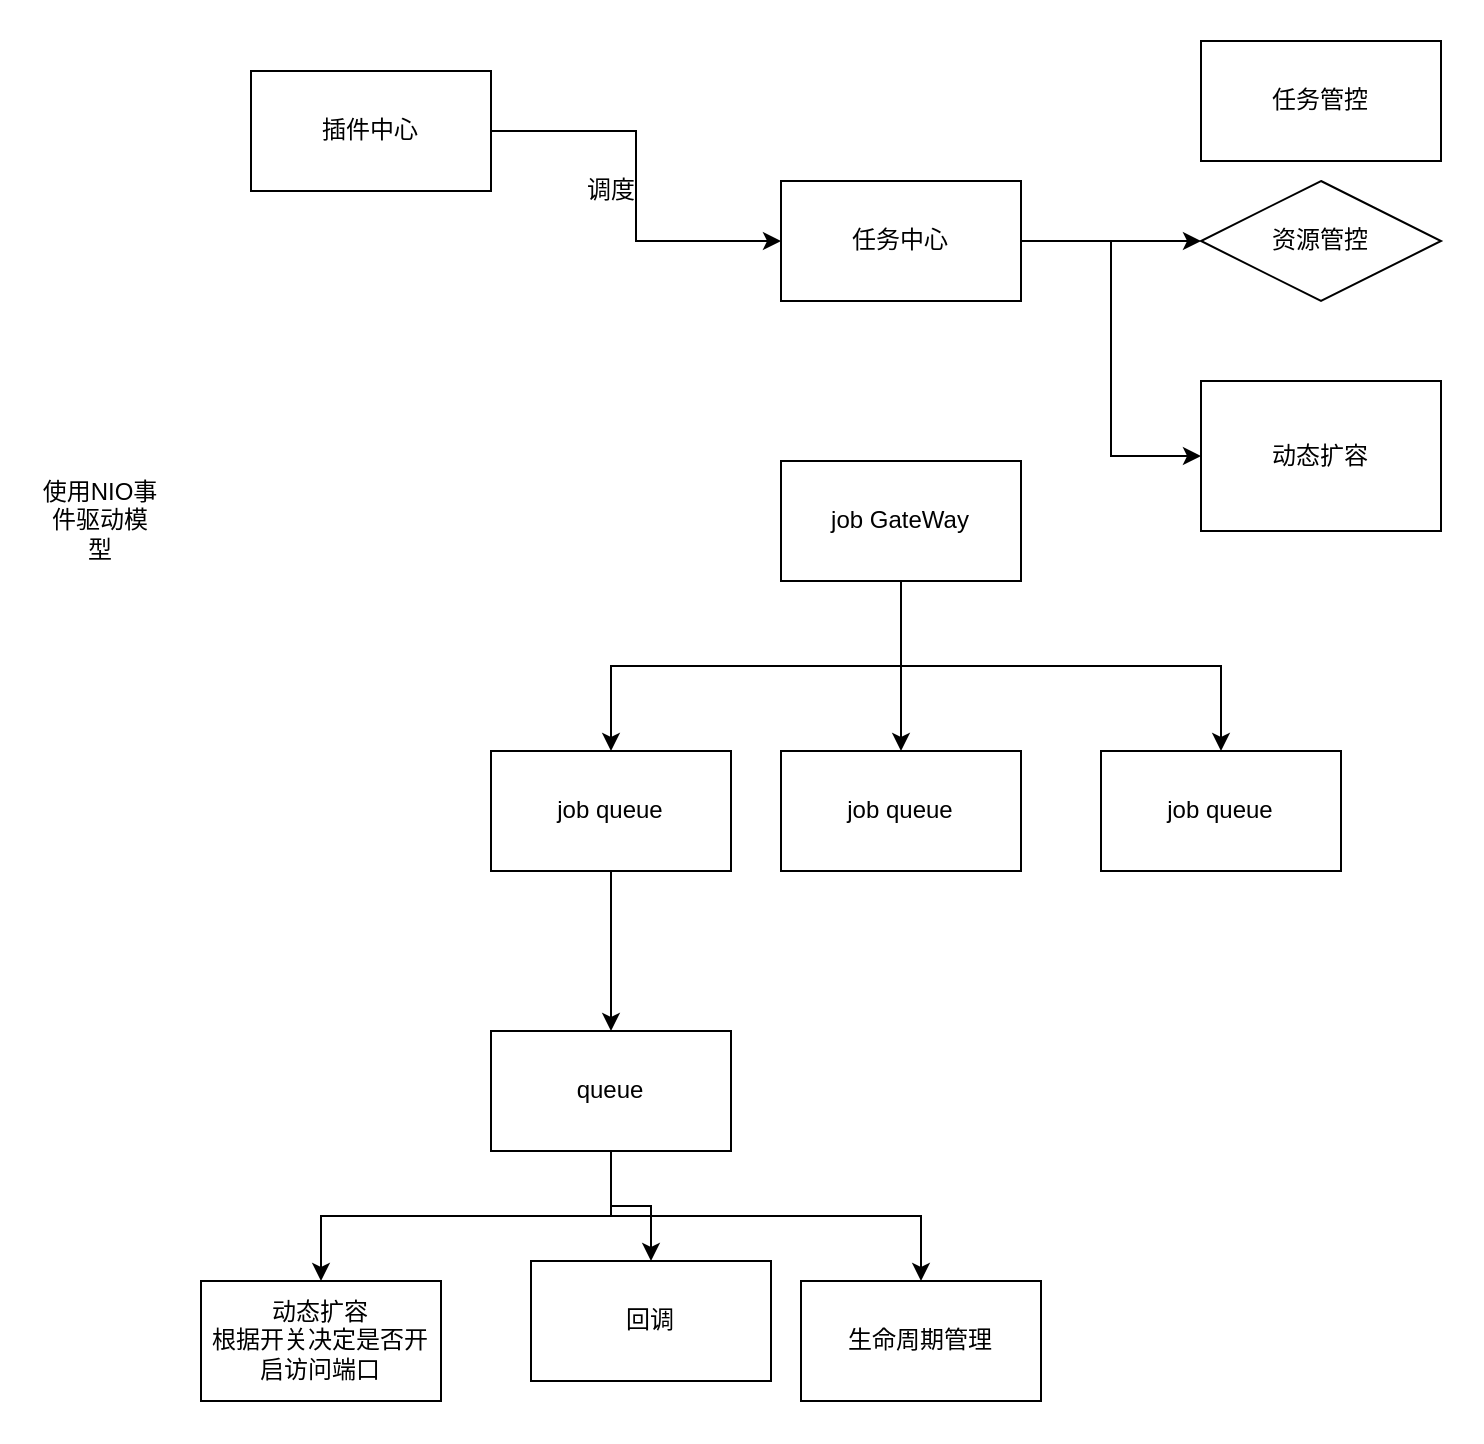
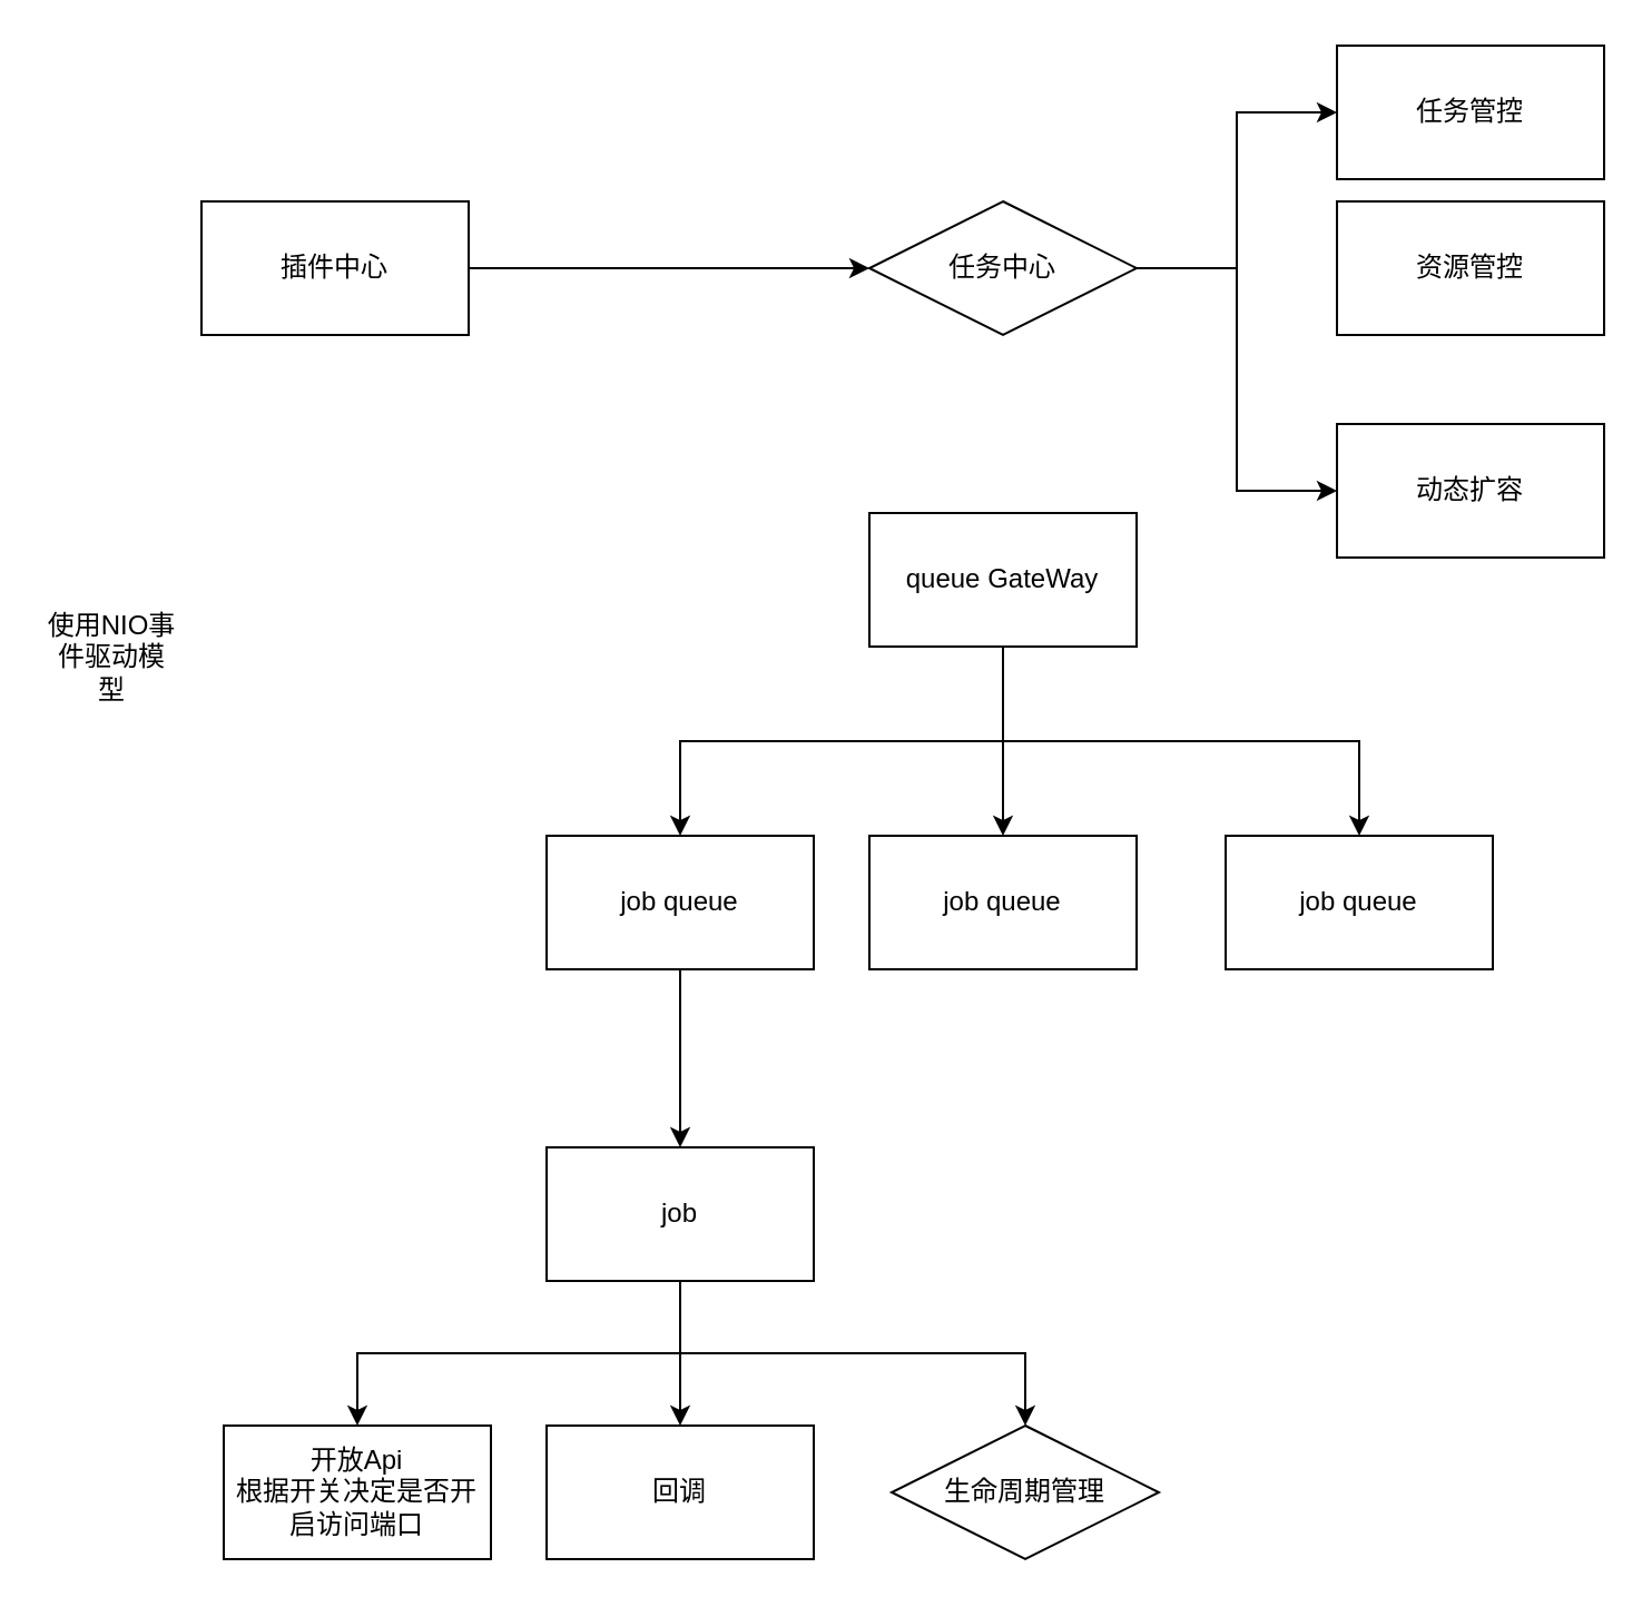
  <mxCell id="0" />
  <mxCell id="1" parent="0" />
  <mxCell id="2" value="" style="edgeStyle=orthogonalEdgeStyle;rounded=0;orthogonalLoop=1;jettySize=auto;html=1;" edge="1" parent="1" source="3" target="7"><mxGeometry relative="1" as="geometry" /></mxCell>
- <mxCell id="3" value="插件中心" style="rounded=0;whiteSpace=wrap;html=1;" vertex="1" parent="1"><mxGeometry x="125" y="35" width="120" height="60" as="geometry" /></mxCell>
- <mxCell id="5" style="edgeStyle=orthogonalEdgeStyle;rounded=0;orthogonalLoop=1;jettySize=auto;html=1;exitX=1;exitY=0.5;exitDx=0;exitDy=0;" edge="1" parent="1" source="7" target="9"><mxGeometry relative="1" as="geometry" /></mxCell>
+ <mxCell id="3" value="插件中心" style="rounded=0;whiteSpace=wrap;html=1;" vertex="1" parent="1"><mxGeometry x="90" y="90" width="120" height="60" as="geometry" /></mxCell>
+ <mxCell id="4" value="" style="edgeStyle=orthogonalEdgeStyle;rounded=0;orthogonalLoop=1;jettySize=auto;html=1;entryX=0;entryY=0.5;entryDx=0;entryDy=0;" edge="1" parent="1" source="7" target="8"><mxGeometry relative="1" as="geometry" /></mxCell>
  <mxCell id="6" style="edgeStyle=orthogonalEdgeStyle;rounded=0;orthogonalLoop=1;jettySize=auto;html=1;exitX=1;exitY=0.5;exitDx=0;exitDy=0;entryX=0;entryY=0.5;entryDx=0;entryDy=0;" edge="1" parent="1" source="7" target="10"><mxGeometry relative="1" as="geometry" /></mxCell>
- <mxCell id="7" value="任务中心" style="rounded=0;whiteSpace=wrap;html=1;" vertex="1" parent="1"><mxGeometry x="390" y="90" width="120" height="60" as="geometry" /></mxCell>
+ <mxCell id="7" value="任务中心" style="rhombus;whiteSpace=wrap;html=1;" vertex="1" parent="1"><mxGeometry x="390" y="90" width="120" height="60" as="geometry" /></mxCell>
  <mxCell id="8" value="任务管控" style="rounded=0;whiteSpace=wrap;html=1;" vertex="1" parent="1"><mxGeometry x="600" y="20" width="120" height="60" as="geometry" /></mxCell>
- <mxCell id="9" value="资源管控" style="rhombus;whiteSpace=wrap;html=1;" vertex="1" parent="1"><mxGeometry x="600" y="90" width="120" height="60" as="geometry" /></mxCell>
- <mxCell id="10" value="动态扩容" style="rounded=0;whiteSpace=wrap;html=1;" vertex="1" parent="1"><mxGeometry x="600" y="190" width="120" height="75" as="geometry" /></mxCell>
- <mxCell id="11" value="调度" style="text;html=1;align=center;verticalAlign=middle;resizable=0;points=[];autosize=1;strokeColor=none;fillColor=none;" vertex="1" parent="1"><mxGeometry x="280" y="80" width="50" height="30" as="geometry" /></mxCell>
+ <mxCell id="9" value="资源管控" style="rounded=0;whiteSpace=wrap;html=1;" vertex="1" parent="1"><mxGeometry x="600" y="90" width="120" height="60" as="geometry" /></mxCell>
+ <mxCell id="10" value="动态扩容" style="rounded=0;whiteSpace=wrap;html=1;" vertex="1" parent="1"><mxGeometry x="600" y="190" width="120" height="60" as="geometry" /></mxCell>
  <mxCell id="12" style="edgeStyle=orthogonalEdgeStyle;rounded=0;orthogonalLoop=1;jettySize=auto;html=1;exitX=0.5;exitY=1;exitDx=0;exitDy=0;" edge="1" parent="1" source="15" target="17"><mxGeometry relative="1" as="geometry" /></mxCell>
  <mxCell id="13" style="edgeStyle=orthogonalEdgeStyle;rounded=0;orthogonalLoop=1;jettySize=auto;html=1;exitX=0.5;exitY=1;exitDx=0;exitDy=0;" edge="1" parent="1" source="15" target="18"><mxGeometry relative="1" as="geometry" /></mxCell>
  <mxCell id="14" style="edgeStyle=orthogonalEdgeStyle;rounded=0;orthogonalLoop=1;jettySize=auto;html=1;exitX=0.5;exitY=1;exitDx=0;exitDy=0;" edge="1" parent="1" source="15" target="19"><mxGeometry relative="1" as="geometry" /></mxCell>
- <mxCell id="15" value="job GateWay" style="rounded=0;whiteSpace=wrap;html=1;" vertex="1" parent="1"><mxGeometry x="390" y="230" width="120" height="60" as="geometry" /></mxCell>
+ <mxCell id="15" value="queue GateWay" style="rounded=0;whiteSpace=wrap;html=1;" vertex="1" parent="1"><mxGeometry x="390" y="230" width="120" height="60" as="geometry" /></mxCell>
  <mxCell id="16" value="" style="edgeStyle=orthogonalEdgeStyle;rounded=0;orthogonalLoop=1;jettySize=auto;html=1;" edge="1" parent="1" source="17" target="23"><mxGeometry relative="1" as="geometry" /></mxCell>
  <mxCell id="17" value="job queue" style="rounded=0;whiteSpace=wrap;html=1;" vertex="1" parent="1"><mxGeometry x="245" y="375" width="120" height="60" as="geometry" /></mxCell>
  <mxCell id="18" value="job queue" style="rounded=0;whiteSpace=wrap;html=1;" vertex="1" parent="1"><mxGeometry x="390" y="375" width="120" height="60" as="geometry" /></mxCell>
  <mxCell id="19" value="job queue" style="rounded=0;whiteSpace=wrap;html=1;" vertex="1" parent="1"><mxGeometry x="550" y="375" width="120" height="60" as="geometry" /></mxCell>
  <mxCell id="20" style="edgeStyle=orthogonalEdgeStyle;rounded=0;orthogonalLoop=1;jettySize=auto;html=1;exitX=0.5;exitY=1;exitDx=0;exitDy=0;" edge="1" parent="1" source="23" target="24"><mxGeometry relative="1" as="geometry" /></mxCell>
  <mxCell id="21" style="edgeStyle=orthogonalEdgeStyle;rounded=0;orthogonalLoop=1;jettySize=auto;html=1;exitX=0.5;exitY=1;exitDx=0;exitDy=0;entryX=0.5;entryY=0;entryDx=0;entryDy=0;" edge="1" parent="1" source="23" target="25"><mxGeometry relative="1" as="geometry" /></mxCell>
  <mxCell id="22" style="edgeStyle=orthogonalEdgeStyle;rounded=0;orthogonalLoop=1;jettySize=auto;html=1;exitX=0.5;exitY=1;exitDx=0;exitDy=0;" edge="1" parent="1" source="23" target="26"><mxGeometry relative="1" as="geometry" /></mxCell>
- <mxCell id="23" value="queue" style="rounded=0;whiteSpace=wrap;html=1;" vertex="1" parent="1"><mxGeometry x="245" y="515" width="120" height="60" as="geometry" /></mxCell>
- <mxCell id="24" value="动态扩容&lt;br&gt;根据开关决定是否开启访问端口" style="rounded=0;whiteSpace=wrap;html=1;" vertex="1" parent="1"><mxGeometry x="100" y="640" width="120" height="60" as="geometry" /></mxCell>
- <mxCell id="25" value="回调" style="rounded=0;whiteSpace=wrap;html=1;" vertex="1" parent="1"><mxGeometry x="265" y="630" width="120" height="60" as="geometry" /></mxCell>
- <mxCell id="26" value="生命周期管理" style="rounded=0;whiteSpace=wrap;html=1;" vertex="1" parent="1"><mxGeometry x="400" y="640" width="120" height="60" as="geometry" /></mxCell>
- <mxCell id="27" value="使用NIO事件驱动模型" style="text;html=1;strokeColor=none;fillColor=none;align=center;verticalAlign=middle;whiteSpace=wrap;rounded=0;" vertex="1" parent="1"><mxGeometry x="20" y="245" width="60" height="30" as="geometry" /></mxCell>
+ <mxCell id="23" value="job" style="rounded=0;whiteSpace=wrap;html=1;" vertex="1" parent="1"><mxGeometry x="245" y="515" width="120" height="60" as="geometry" /></mxCell>
+ <mxCell id="24" value="开放Api&lt;br&gt;根据开关决定是否开启访问端口" style="rounded=0;whiteSpace=wrap;html=1;" vertex="1" parent="1"><mxGeometry x="100" y="640" width="120" height="60" as="geometry" /></mxCell>
+ <mxCell id="25" value="回调" style="rounded=0;whiteSpace=wrap;html=1;" vertex="1" parent="1"><mxGeometry x="245" y="640" width="120" height="60" as="geometry" /></mxCell>
+ <mxCell id="26" value="生命周期管理" style="rhombus;whiteSpace=wrap;html=1;" vertex="1" parent="1"><mxGeometry x="400" y="640" width="120" height="60" as="geometry" /></mxCell>
+ <mxCell id="27" value="使用NIO事件驱动模型" style="text;html=1;strokeColor=none;fillColor=none;align=center;verticalAlign=middle;whiteSpace=wrap;rounded=0;" vertex="1" parent="1"><mxGeometry x="20" y="280" width="60" height="30" as="geometry" /></mxCell>
